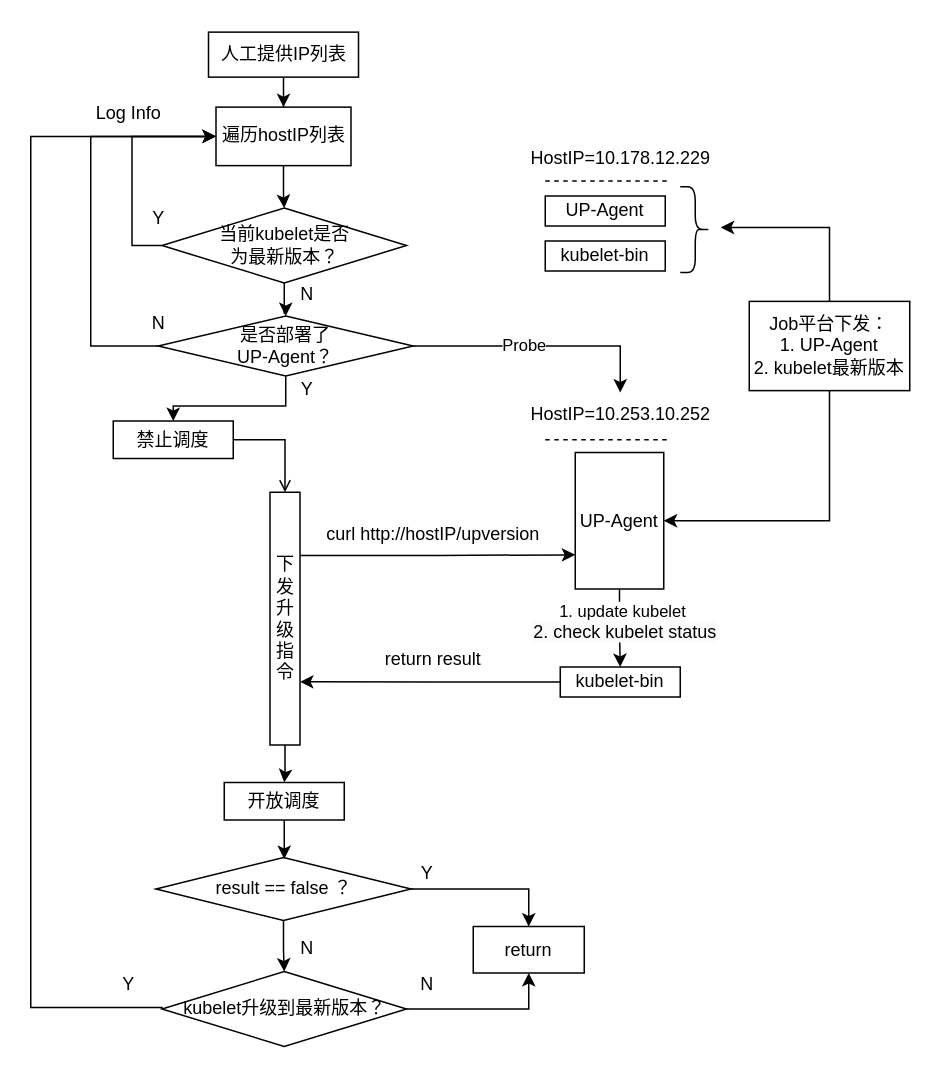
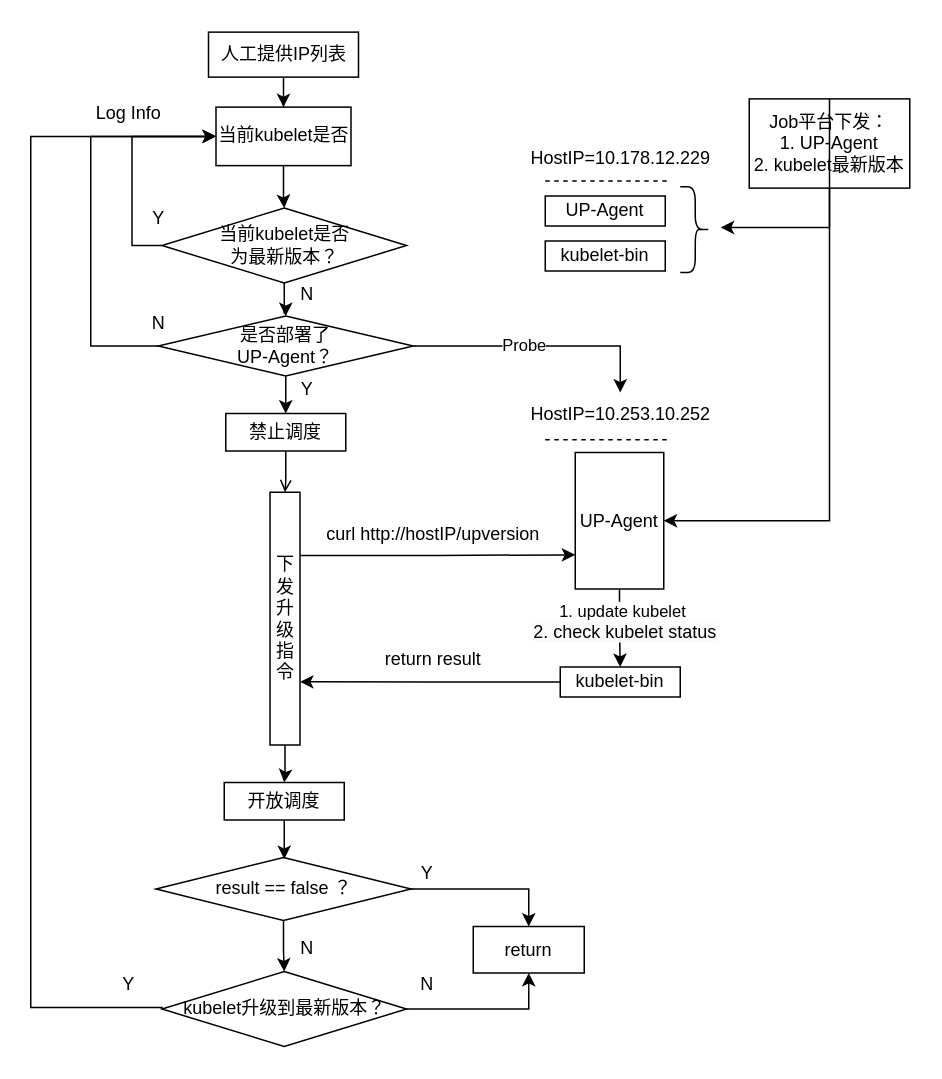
  <mxCell id="0" />
  <mxCell id="1" parent="0" />
  <mxCell id="2" value="UP-Agent" style="rounded=0;whiteSpace=wrap;html=1;fillColor=none;" parent="1" vertex="1"><mxGeometry x="363" y="130" width="80" height="20" as="geometry" /></mxCell>
  <mxCell id="3" style="edgeStyle=orthogonalEdgeStyle;rounded=0;orthogonalLoop=1;jettySize=auto;html=1;entryX=1;entryY=0.5;entryDx=0;entryDy=0;exitX=0.5;exitY=1;exitDx=0;exitDy=0;" parent="1" source="4" target="9" edge="1"><mxGeometry relative="1" as="geometry"><mxPoint x="552" y="312.5" as="sourcePoint" /></mxGeometry></mxCell>
- <mxCell id="4" value="Job平台下发：&lt;br&gt;1. UP-Agent&lt;br&gt;2. kubelet最新版本" style="rounded=0;whiteSpace=wrap;html=1;fillColor=none;" parent="1" vertex="1"><mxGeometry x="499" y="200.25" width="107" height="59.5" as="geometry" /></mxCell>
+ <mxCell id="4" value="Job平台下发：&lt;br&gt;1. UP-Agent&lt;br&gt;2. kubelet最新版本" style="rounded=0;whiteSpace=wrap;html=1;fillColor=none;" parent="1" vertex="1"><mxGeometry x="499" y="65.25" width="107" height="59.5" as="geometry" /></mxCell>
  <mxCell id="5" value="" style="endArrow=none;dashed=1;html=1;rounded=0;" parent="1" edge="1"><mxGeometry width="50" height="50" relative="1" as="geometry"><mxPoint x="363" y="120" as="sourcePoint" /><mxPoint x="447" y="120" as="targetPoint" /></mxGeometry></mxCell>
  <mxCell id="6" value="HostIP=10.178.12.229" style="text;html=1;align=center;verticalAlign=middle;resizable=0;points=[];autosize=1;strokeColor=none;fillColor=none;" parent="1" vertex="1"><mxGeometry x="343" y="90" width="140" height="30" as="geometry" /></mxCell>
  <mxCell id="7" style="edgeStyle=orthogonalEdgeStyle;rounded=0;orthogonalLoop=1;jettySize=auto;html=1;entryX=0.5;entryY=0;entryDx=0;entryDy=0;" parent="1" source="9" target="40" edge="1"><mxGeometry relative="1" as="geometry"><mxPoint x="402" y="405" as="targetPoint" /></mxGeometry></mxCell>
  <mxCell id="8" value="1. update kubelet&amp;nbsp;&lt;br style=&quot;border-color: var(--border-color); font-size: 12px; background-color: rgb(251, 251, 251);&quot;&gt;&lt;span style=&quot;font-size: 12px; background-color: rgb(251, 251, 251);&quot;&gt;2. check kubelet status&lt;/span&gt;" style="edgeLabel;html=1;align=center;verticalAlign=middle;resizable=0;points=[];" parent="7" vertex="1" connectable="0"><mxGeometry x="-0.2" y="3" relative="1" as="geometry"><mxPoint as="offset" /></mxGeometry></mxCell>
  <mxCell id="9" value="UP-Agent" style="rounded=0;whiteSpace=wrap;html=1;fillColor=none;" parent="1" vertex="1"><mxGeometry x="383" y="301" width="59" height="91" as="geometry" /></mxCell>
  <mxCell id="10" value="HostIP=10.253.10.252" style="text;html=1;align=center;verticalAlign=middle;resizable=0;points=[];autosize=1;strokeColor=none;fillColor=none;" parent="1" vertex="1"><mxGeometry x="343" y="261" width="140" height="30" as="geometry" /></mxCell>
  <mxCell id="11" value="" style="endArrow=none;dashed=1;html=1;rounded=0;" parent="1" edge="1"><mxGeometry width="50" height="50" relative="1" as="geometry"><mxPoint x="363" y="292.5" as="sourcePoint" /><mxPoint x="447" y="292.5" as="targetPoint" /></mxGeometry></mxCell>
  <mxCell id="12" style="edgeStyle=orthogonalEdgeStyle;rounded=0;orthogonalLoop=1;jettySize=auto;html=1;" parent="1" source="13" target="50" edge="1"><mxGeometry relative="1" as="geometry" /></mxCell>
- <mxCell id="13" value="遍历hostIP列表" style="rounded=0;whiteSpace=wrap;html=1;fillColor=none;" parent="1" vertex="1"><mxGeometry x="143.5" y="70.75" width="90" height="39" as="geometry" /></mxCell>
+ <mxCell id="13" value="当前kubelet是否" style="rounded=0;whiteSpace=wrap;html=1;fillColor=none;" parent="1" vertex="1"><mxGeometry x="143.5" y="70.75" width="90" height="39" as="geometry" /></mxCell>
  <mxCell id="14" style="edgeStyle=orthogonalEdgeStyle;rounded=0;orthogonalLoop=1;jettySize=auto;html=1;entryX=0;entryY=0.75;entryDx=0;entryDy=0;exitX=1;exitY=0.25;exitDx=0;exitDy=0;" parent="1" source="16" target="9" edge="1"><mxGeometry relative="1" as="geometry" /></mxCell>
  <mxCell id="15" style="edgeStyle=orthogonalEdgeStyle;rounded=0;orthogonalLoop=1;jettySize=auto;html=1;entryX=0.5;entryY=0;entryDx=0;entryDy=0;" parent="1" source="16" target="37" edge="1"><mxGeometry relative="1" as="geometry" /></mxCell>
  <mxCell id="16" value="下发升级指令" style="rounded=0;whiteSpace=wrap;html=1;fillColor=none;" parent="1" vertex="1"><mxGeometry x="179.5" y="327.5" width="20" height="168.5" as="geometry" /></mxCell>
  <mxCell id="17" value="curl http://hostIP/upversion" style="text;html=1;align=center;verticalAlign=middle;resizable=0;points=[];autosize=1;strokeColor=none;fillColor=none;" parent="1" vertex="1"><mxGeometry x="203" y="341" width="170" height="30" as="geometry" /></mxCell>
  <mxCell id="18" value="return result" style="text;html=1;align=center;verticalAlign=middle;resizable=0;points=[];autosize=1;strokeColor=none;fillColor=none;" parent="1" vertex="1"><mxGeometry x="243" y="424" width="90" height="30" as="geometry" /></mxCell>
  <mxCell id="19" style="edgeStyle=orthogonalEdgeStyle;rounded=0;orthogonalLoop=1;jettySize=auto;html=1;entryX=0.5;entryY=0;entryDx=0;entryDy=0;" parent="1" source="21" target="25" edge="1"><mxGeometry relative="1" as="geometry" /></mxCell>
  <mxCell id="20" style="edgeStyle=orthogonalEdgeStyle;rounded=0;orthogonalLoop=1;jettySize=auto;html=1;entryX=0.5;entryY=0;entryDx=0;entryDy=0;" parent="1" source="21" target="22" edge="1"><mxGeometry relative="1" as="geometry" /></mxCell>
  <mxCell id="21" value="result == false ？" style="rhombus;whiteSpace=wrap;html=1;fillColor=none;" parent="1" vertex="1"><mxGeometry x="103.5" y="571" width="170" height="42" as="geometry" /></mxCell>
  <mxCell id="22" value="return" style="rounded=0;whiteSpace=wrap;html=1;fillColor=none;" parent="1" vertex="1"><mxGeometry x="315" y="617" width="74" height="31" as="geometry" /></mxCell>
  <mxCell id="23" style="edgeStyle=orthogonalEdgeStyle;rounded=0;orthogonalLoop=1;jettySize=auto;html=1;entryX=0;entryY=0.5;entryDx=0;entryDy=0;exitX=0;exitY=0.5;exitDx=0;exitDy=0;" parent="1" source="25" target="13" edge="1"><mxGeometry relative="1" as="geometry"><mxPoint x="107.5" y="752" as="sourcePoint" /><Array as="points"><mxPoint x="108" y="671" /><mxPoint x="20" y="671" /><mxPoint x="20" y="90" /></Array></mxGeometry></mxCell>
  <mxCell id="24" style="edgeStyle=orthogonalEdgeStyle;rounded=0;orthogonalLoop=1;jettySize=auto;html=1;entryX=0.5;entryY=1;entryDx=0;entryDy=0;" parent="1" source="25" target="22" edge="1"><mxGeometry relative="1" as="geometry" /></mxCell>
  <mxCell id="25" value="kubelet升级到最新版本？" style="rhombus;whiteSpace=wrap;html=1;fillColor=none;" parent="1" vertex="1"><mxGeometry x="107.5" y="647" width="163" height="50" as="geometry" /></mxCell>
  <mxCell id="26" value="N" style="text;html=1;align=center;verticalAlign=middle;resizable=0;points=[];autosize=1;strokeColor=none;fillColor=none;" parent="1" vertex="1"><mxGeometry x="269" y="641" width="30" height="30" as="geometry" /></mxCell>
  <mxCell id="27" value="N" style="text;html=1;align=center;verticalAlign=middle;resizable=0;points=[];autosize=1;strokeColor=none;fillColor=none;" parent="1" vertex="1"><mxGeometry x="90" y="200.25" width="30" height="30" as="geometry" /></mxCell>
  <mxCell id="28" style="edgeStyle=orthogonalEdgeStyle;rounded=0;orthogonalLoop=1;jettySize=auto;html=1;entryX=0;entryY=0.5;entryDx=0;entryDy=0;exitX=0;exitY=0.5;exitDx=0;exitDy=0;" parent="1" source="44" target="13" edge="1"><mxGeometry relative="1" as="geometry"><Array as="points"><mxPoint x="60" y="230" /><mxPoint x="60" y="90" /></Array><mxPoint x="103.5" y="527" as="sourcePoint" /></mxGeometry></mxCell>
  <mxCell id="29" value="N" style="text;html=1;align=center;verticalAlign=middle;resizable=0;points=[];autosize=1;strokeColor=none;fillColor=none;" parent="1" vertex="1"><mxGeometry x="189" y="617" width="30" height="30" as="geometry" /></mxCell>
  <mxCell id="30" value="Y" style="text;html=1;align=center;verticalAlign=middle;resizable=0;points=[];autosize=1;strokeColor=none;fillColor=none;" parent="1" vertex="1"><mxGeometry x="269" y="567" width="30" height="30" as="geometry" /></mxCell>
  <mxCell id="31" style="edgeStyle=orthogonalEdgeStyle;rounded=0;orthogonalLoop=1;jettySize=auto;html=1;entryX=0.5;entryY=0;entryDx=0;entryDy=0;" parent="1" source="32" target="13" edge="1"><mxGeometry relative="1" as="geometry" /></mxCell>
  <mxCell id="32" value="人工提供IP列表" style="rounded=0;whiteSpace=wrap;html=1;fillColor=none;" parent="1" vertex="1"><mxGeometry x="138.5" y="20.75" width="100" height="30" as="geometry" /></mxCell>
  <mxCell id="33" value="Y" style="text;html=1;align=center;verticalAlign=middle;resizable=0;points=[];autosize=1;strokeColor=none;fillColor=none;" parent="1" vertex="1"><mxGeometry x="70" y="641" width="30" height="30" as="geometry" /></mxCell>
  <mxCell id="34" style="edgeStyle=orthogonalEdgeStyle;rounded=0;orthogonalLoop=1;jettySize=auto;html=1;endArrow=open;" parent="1" source="35" target="16" edge="1"><mxGeometry relative="1" as="geometry" /></mxCell>
- <mxCell id="35" value="禁止调度" style="rounded=0;whiteSpace=wrap;html=1;fillColor=none;" parent="1" vertex="1"><mxGeometry x="75" y="280" width="80" height="25" as="geometry" /></mxCell>
+ <mxCell id="35" value="禁止调度" style="rounded=0;whiteSpace=wrap;html=1;fillColor=none;" parent="1" vertex="1"><mxGeometry x="150" y="275" width="80" height="25" as="geometry" /></mxCell>
  <mxCell id="36" style="edgeStyle=orthogonalEdgeStyle;rounded=0;orthogonalLoop=1;jettySize=auto;html=1;entryX=0.5;entryY=0;entryDx=0;entryDy=0;" parent="1" source="37" edge="1"><mxGeometry relative="1" as="geometry"><mxPoint x="189" y="572" as="targetPoint" /></mxGeometry></mxCell>
  <mxCell id="37" value="开放调度" style="rounded=0;whiteSpace=wrap;html=1;fillColor=none;" parent="1" vertex="1"><mxGeometry x="149" y="521" width="80" height="25" as="geometry" /></mxCell>
  <mxCell id="38" value="kubelet-bin" style="rounded=0;whiteSpace=wrap;html=1;fillColor=none;" parent="1" vertex="1"><mxGeometry x="363" y="160" width="80" height="20" as="geometry" /></mxCell>
  <mxCell id="39" style="edgeStyle=orthogonalEdgeStyle;rounded=0;orthogonalLoop=1;jettySize=auto;html=1;entryX=1;entryY=0.75;entryDx=0;entryDy=0;" parent="1" source="40" target="16" edge="1"><mxGeometry relative="1" as="geometry" /></mxCell>
  <mxCell id="40" value="kubelet-bin" style="rounded=0;whiteSpace=wrap;html=1;fillColor=none;" parent="1" vertex="1"><mxGeometry x="373" y="444" width="80" height="20" as="geometry" /></mxCell>
  <mxCell id="41" style="edgeStyle=orthogonalEdgeStyle;rounded=0;orthogonalLoop=1;jettySize=auto;html=1;" parent="1" source="44" target="35" edge="1"><mxGeometry relative="1" as="geometry" /></mxCell>
  <mxCell id="42" style="edgeStyle=orthogonalEdgeStyle;rounded=0;orthogonalLoop=1;jettySize=auto;html=1;" parent="1" source="44" target="10" edge="1"><mxGeometry relative="1" as="geometry" /></mxCell>
  <mxCell id="43" value="Probe" style="edgeLabel;html=1;align=center;verticalAlign=middle;resizable=0;points=[];" parent="42" vertex="1" connectable="0"><mxGeometry x="-0.142" y="1" relative="1" as="geometry"><mxPoint as="offset" /></mxGeometry></mxCell>
  <mxCell id="44" value="是否部署了&lt;br&gt;UP-Agent？" style="rhombus;whiteSpace=wrap;html=1;fillColor=none;" parent="1" vertex="1"><mxGeometry x="105" y="210" width="170" height="40" as="geometry" /></mxCell>
  <mxCell id="45" value="Y" style="text;html=1;align=center;verticalAlign=middle;resizable=0;points=[];autosize=1;strokeColor=none;fillColor=none;" parent="1" vertex="1"><mxGeometry x="189" y="243.75" width="30" height="30" as="geometry" /></mxCell>
  <mxCell id="46" value="" style="shape=curlyBracket;whiteSpace=wrap;html=1;rounded=1;flipH=1;labelPosition=right;verticalLabelPosition=middle;align=left;verticalAlign=middle;" parent="1" vertex="1"><mxGeometry x="453" y="123.75" width="20" height="57.25" as="geometry" /></mxCell>
  <mxCell id="47" style="edgeStyle=orthogonalEdgeStyle;rounded=0;orthogonalLoop=1;jettySize=auto;html=1;exitX=0.5;exitY=0;exitDx=0;exitDy=0;" parent="1" source="4" edge="1"><mxGeometry relative="1" as="geometry"><mxPoint x="480" y="151" as="targetPoint" /><Array as="points"><mxPoint x="553" y="151" /></Array></mxGeometry></mxCell>
  <mxCell id="48" style="edgeStyle=orthogonalEdgeStyle;rounded=0;orthogonalLoop=1;jettySize=auto;html=1;entryX=0.5;entryY=0;entryDx=0;entryDy=0;" parent="1" source="50" target="44" edge="1"><mxGeometry relative="1" as="geometry" /></mxCell>
  <mxCell id="49" style="edgeStyle=orthogonalEdgeStyle;rounded=0;orthogonalLoop=1;jettySize=auto;html=1;entryX=0;entryY=0.5;entryDx=0;entryDy=0;exitX=0;exitY=0.5;exitDx=0;exitDy=0;" parent="1" source="50" target="13" edge="1"><mxGeometry relative="1" as="geometry" /></mxCell>
  <mxCell id="50" value="当前kubelet是否&lt;br&gt;为最新版本？" style="rhombus;whiteSpace=wrap;html=1;fillColor=none;" parent="1" vertex="1"><mxGeometry x="107.5" y="138" width="163" height="50" as="geometry" /></mxCell>
  <mxCell id="51" value="Y" style="text;html=1;align=center;verticalAlign=middle;resizable=0;points=[];autosize=1;strokeColor=none;fillColor=none;" parent="1" vertex="1"><mxGeometry x="90" y="130" width="30" height="30" as="geometry" /></mxCell>
  <mxCell id="52" value="N" style="text;html=1;align=center;verticalAlign=middle;resizable=0;points=[];autosize=1;strokeColor=none;fillColor=none;" parent="1" vertex="1"><mxGeometry x="189" y="181" width="30" height="30" as="geometry" /></mxCell>
  <mxCell id="53" value="Log Info" style="text;html=1;align=center;verticalAlign=middle;resizable=0;points=[];autosize=1;strokeColor=none;fillColor=none;" parent="1" vertex="1"><mxGeometry x="50" y="60" width="70" height="30" as="geometry" /></mxCell>
